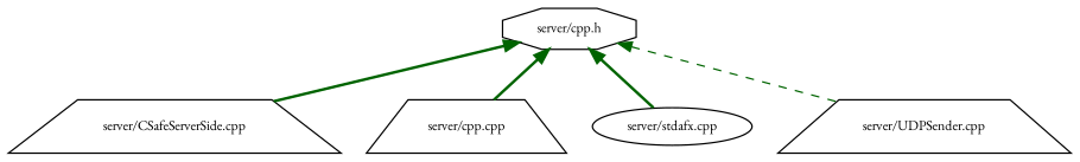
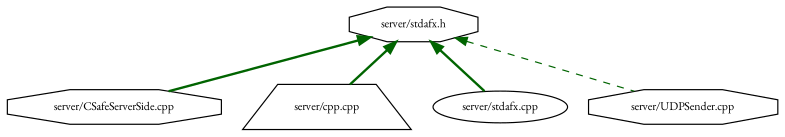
  digraph {
    fontname="EB Garamond"
    node [color=black fontname="EB Garamond" fontsize=10 shape=octagon]
    edge [color=darkgreen dir=back fontname="EB Garamond" fontsize=10 labelfontname=FreeSans labelfontsize=10 style=bold]
-   n1 [height=0.2 label="server/cpp.h" width=0.4]
-   n2 [height=0.2 label="server/CSafeServerSide.cpp" shape=trapezium width=0.4]
+   n1 [height=0.2 label="server/stdafx.h" width=0.4]
+   n2 [height=0.2 label="server/CSafeServerSide.cpp" width=0.4]
    n3 [height=0.2 label="server/cpp.cpp" shape=trapezium width=0.4]
    n4 [height=0.2 label="server/stdafx.cpp" shape=ellipse width=0.4]
-   n5 [height=0.2 label="server/UDPSender.cpp" shape=trapezium width=0.4]
+   n5 [height=0.2 label="server/UDPSender.cpp" width=0.4]
    n1 -> n2
    n1 -> n3
    n1 -> n4
    n1 -> n5 [style=dashed]
  }
